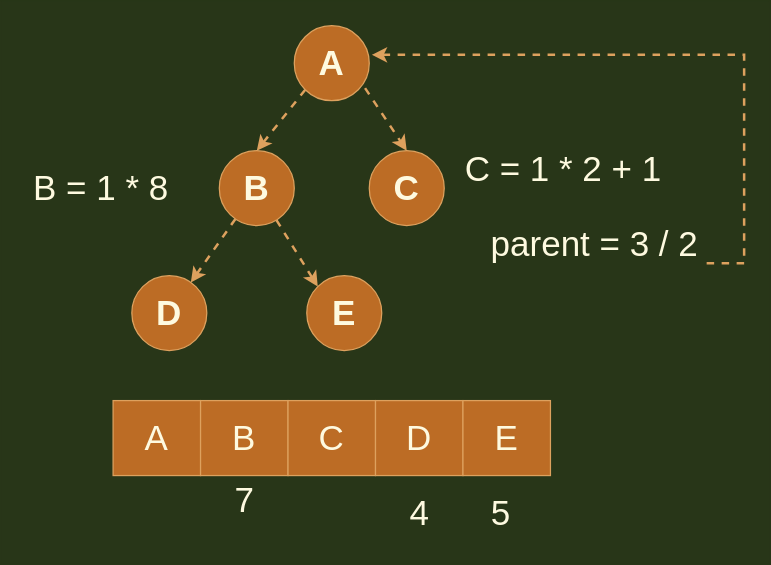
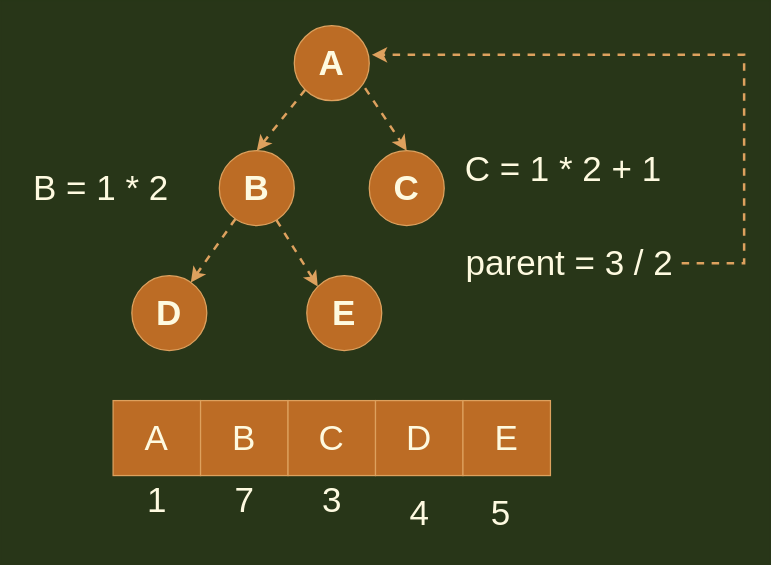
  <mxCell id="0" />
  <mxCell id="1" parent="0" />
  <mxCell id="2" style="orthogonalLoop=1;jettySize=auto;html=1;exitX=0;exitY=1;exitDx=0;exitDy=0;entryX=0.5;entryY=0;entryDx=0;entryDy=0;fontSize=28;strokeWidth=2;rounded=0;elbow=vertical;dashed=1;sketch=0;shadow=0;strokeColor=#DDA15E;fontColor=#FEFAE0;labelBackgroundColor=#283618;" edge="1" parent="1" source="4" target="7"><mxGeometry relative="1" as="geometry" /></mxCell>
  <mxCell id="3" style="edgeStyle=none;rounded=0;orthogonalLoop=1;jettySize=auto;html=1;entryX=0.5;entryY=0;entryDx=0;entryDy=0;fontSize=28;strokeWidth=2;elbow=vertical;dashed=1;sketch=0;shadow=0;strokeColor=#DDA15E;fontColor=#FEFAE0;labelBackgroundColor=#283618;" edge="1" parent="1" target="8"><mxGeometry relative="1" as="geometry"><mxPoint x="285" y="60" as="sourcePoint" /></mxGeometry></mxCell>
  <mxCell id="4" value="&lt;span style=&quot;font-size: 28px;&quot;&gt;&lt;b&gt;A&lt;/b&gt;&lt;/span&gt;" style="ellipse;whiteSpace=wrap;html=1;aspect=fixed;sketch=0;shadow=0;fillColor=#BC6C25;strokeColor=#DDA15E;fontColor=#FEFAE0;" vertex="1" parent="1"><mxGeometry x="235" y="20" width="60" height="60" as="geometry" /></mxCell>
  <mxCell id="5" style="edgeStyle=none;rounded=0;orthogonalLoop=1;jettySize=auto;html=1;fontSize=28;strokeWidth=2;elbow=vertical;dashed=1;sketch=0;shadow=0;strokeColor=#DDA15E;fontColor=#FEFAE0;labelBackgroundColor=#283618;" edge="1" parent="1" source="7" target="9"><mxGeometry relative="1" as="geometry" /></mxCell>
  <mxCell id="6" style="edgeStyle=none;rounded=0;orthogonalLoop=1;jettySize=auto;html=1;entryX=0;entryY=0;entryDx=0;entryDy=0;fontSize=28;strokeWidth=2;elbow=vertical;dashed=1;sketch=0;shadow=0;strokeColor=#DDA15E;fontColor=#FEFAE0;labelBackgroundColor=#283618;" edge="1" parent="1" source="7" target="10"><mxGeometry relative="1" as="geometry" /></mxCell>
  <mxCell id="7" value="&lt;span style=&quot;font-size: 28px;&quot;&gt;&lt;b&gt;B&lt;/b&gt;&lt;/span&gt;" style="ellipse;whiteSpace=wrap;html=1;aspect=fixed;sketch=0;shadow=0;fillColor=#BC6C25;strokeColor=#DDA15E;fontColor=#FEFAE0;" vertex="1" parent="1"><mxGeometry x="175" y="120" width="60" height="60" as="geometry" /></mxCell>
  <mxCell id="8" value="&lt;span style=&quot;font-size: 28px;&quot;&gt;&lt;b&gt;C&lt;/b&gt;&lt;/span&gt;" style="ellipse;whiteSpace=wrap;html=1;aspect=fixed;sketch=0;shadow=0;fillColor=#BC6C25;strokeColor=#DDA15E;fontColor=#FEFAE0;" vertex="1" parent="1"><mxGeometry x="295" y="120" width="60" height="60" as="geometry" /></mxCell>
  <mxCell id="9" value="&lt;span style=&quot;font-size: 28px;&quot;&gt;&lt;b&gt;D&lt;/b&gt;&lt;/span&gt;" style="ellipse;whiteSpace=wrap;html=1;aspect=fixed;sketch=0;shadow=0;fillColor=#BC6C25;strokeColor=#DDA15E;fontColor=#FEFAE0;" vertex="1" parent="1"><mxGeometry x="105" y="220" width="60" height="60" as="geometry" /></mxCell>
  <mxCell id="10" value="&lt;span style=&quot;font-size: 28px;&quot;&gt;&lt;b&gt;E&lt;/b&gt;&lt;/span&gt;" style="ellipse;whiteSpace=wrap;html=1;aspect=fixed;sketch=0;shadow=0;fillColor=#BC6C25;strokeColor=#DDA15E;fontColor=#FEFAE0;" vertex="1" parent="1"><mxGeometry x="245" y="220" width="60" height="60" as="geometry" /></mxCell>
  <mxCell id="11" value="A" style="rounded=0;whiteSpace=wrap;html=1;fontSize=28;fillColor=#BC6C25;strokeColor=#DDA15E;fontColor=#FEFAE0;" vertex="1" parent="1"><mxGeometry x="90" y="320" width="70" height="60" as="geometry" /></mxCell>
  <mxCell id="12" value="B" style="rounded=0;whiteSpace=wrap;html=1;fontSize=28;fillColor=#BC6C25;strokeColor=#DDA15E;fontColor=#FEFAE0;" vertex="1" parent="1"><mxGeometry x="160" y="320" width="70" height="60" as="geometry" /></mxCell>
  <mxCell id="13" value="C" style="rounded=0;whiteSpace=wrap;html=1;fontSize=28;fillColor=#BC6C25;strokeColor=#DDA15E;fontColor=#FEFAE0;" vertex="1" parent="1"><mxGeometry x="230" y="320" width="70" height="60" as="geometry" /></mxCell>
  <mxCell id="14" value="D" style="rounded=0;whiteSpace=wrap;html=1;fontSize=28;fillColor=#BC6C25;strokeColor=#DDA15E;fontColor=#FEFAE0;" vertex="1" parent="1"><mxGeometry x="300" y="320" width="70" height="60" as="geometry" /></mxCell>
  <mxCell id="15" value="E" style="rounded=0;whiteSpace=wrap;html=1;fontSize=28;fillColor=#BC6C25;strokeColor=#DDA15E;fontColor=#FEFAE0;" vertex="1" parent="1"><mxGeometry x="370" y="320" width="70" height="60" as="geometry" /></mxCell>
+ <mxCell id="16" value="1" style="text;html=1;align=center;verticalAlign=middle;resizable=0;points=[];autosize=1;strokeColor=none;fillColor=none;fontSize=28;fontColor=#FEFAE0;" vertex="1" parent="1"><mxGeometry x="110" y="380" width="30" height="40" as="geometry" /></mxCell>
  <mxCell id="17" value="7" style="text;html=1;align=center;verticalAlign=middle;resizable=0;points=[];autosize=1;strokeColor=none;fillColor=none;fontSize=28;fontColor=#FEFAE0;" vertex="1" parent="1"><mxGeometry x="180" y="380" width="30" height="40" as="geometry" /></mxCell>
+ <mxCell id="18" value="3" style="text;html=1;align=center;verticalAlign=middle;resizable=0;points=[];autosize=1;strokeColor=none;fillColor=none;fontSize=28;fontColor=#FEFAE0;" vertex="1" parent="1"><mxGeometry x="250" y="380" width="30" height="40" as="geometry" /></mxCell>
  <mxCell id="19" value="4" style="text;html=1;align=center;verticalAlign=middle;resizable=0;points=[];autosize=1;strokeColor=none;fillColor=none;fontSize=28;fontColor=#FEFAE0;" vertex="1" parent="1"><mxGeometry x="320" y="390" width="30" height="40" as="geometry" /></mxCell>
  <mxCell id="20" value="5" style="text;html=1;align=center;verticalAlign=middle;resizable=0;points=[];autosize=1;strokeColor=none;fillColor=none;fontSize=28;fontColor=#FEFAE0;" vertex="1" parent="1"><mxGeometry x="385" y="390" width="30" height="40" as="geometry" /></mxCell>
- <mxCell id="21" value="B = 1 * 8" style="text;html=1;align=center;verticalAlign=middle;resizable=0;points=[];autosize=1;strokeColor=none;fillColor=none;fontSize=28;sketch=0;shadow=0;fontColor=#FEFAE0;" vertex="1" parent="1"><mxGeometry x="20" y="130" width="120" height="40" as="geometry" /></mxCell>
+ <mxCell id="21" value="B = 1 * 2" style="text;html=1;align=center;verticalAlign=middle;resizable=0;points=[];autosize=1;strokeColor=none;fillColor=none;fontSize=28;sketch=0;shadow=0;fontColor=#FEFAE0;" vertex="1" parent="1"><mxGeometry x="20" y="130" width="120" height="40" as="geometry" /></mxCell>
  <mxCell id="22" value="C = 1 * 2 + 1" style="text;html=1;align=center;verticalAlign=middle;resizable=0;points=[];autosize=1;strokeColor=none;fillColor=none;fontSize=28;sketch=0;shadow=0;fontColor=#FEFAE0;" vertex="1" parent="1"><mxGeometry x="365" y="115" width="170" height="40" as="geometry" /></mxCell>
  <mxCell id="23" style="rounded=0;orthogonalLoop=1;jettySize=auto;html=1;entryX=1.035;entryY=0.389;entryDx=0;entryDy=0;entryPerimeter=0;dashed=1;fontSize=28;strokeWidth=2;elbow=vertical;edgeStyle=orthogonalEdgeStyle;sketch=0;shadow=0;strokeColor=#DDA15E;fontColor=#FEFAE0;labelBackgroundColor=#283618;" edge="1" parent="1" source="24" target="4"><mxGeometry relative="1" as="geometry"><Array as="points"><mxPoint x="595" y="210" /><mxPoint x="595" y="43" /></Array></mxGeometry></mxCell>
- <mxCell id="24" value="parent = 3 / 2" style="text;html=1;align=center;verticalAlign=middle;resizable=0;points=[];autosize=1;strokeColor=none;fillColor=none;fontSize=28;sketch=0;shadow=0;fontColor=#FEFAE0;" vertex="1" parent="1"><mxGeometry x="385" y="175" width="180" height="40" as="geometry" /></mxCell>
+ <mxCell id="24" value="parent = 3 / 2" style="text;html=1;align=center;verticalAlign=middle;resizable=0;points=[];autosize=1;strokeColor=none;fillColor=none;fontSize=28;sketch=0;shadow=0;fontColor=#FEFAE0;" vertex="1" parent="1"><mxGeometry x="365" y="190" width="180" height="40" as="geometry" /></mxCell>
